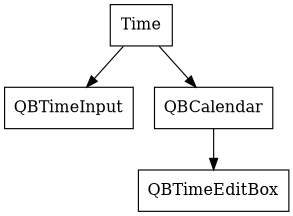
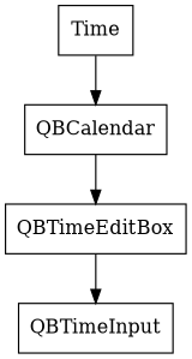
  digraph {
    fontname="DejaVu Serif"
    node [fontname="DejaVu Serif" shape=box]
    edge [fontname="DejaVu Serif"]
    n1 [label=Time root=true]
    QBTimeInput
    QBCalendar
    QBTimeEditBox
-   n1 -> QBTimeInput
+   QBTimeEditBox -> QBTimeInput
    n1 -> QBCalendar
    QBCalendar -> QBTimeEditBox
  }
